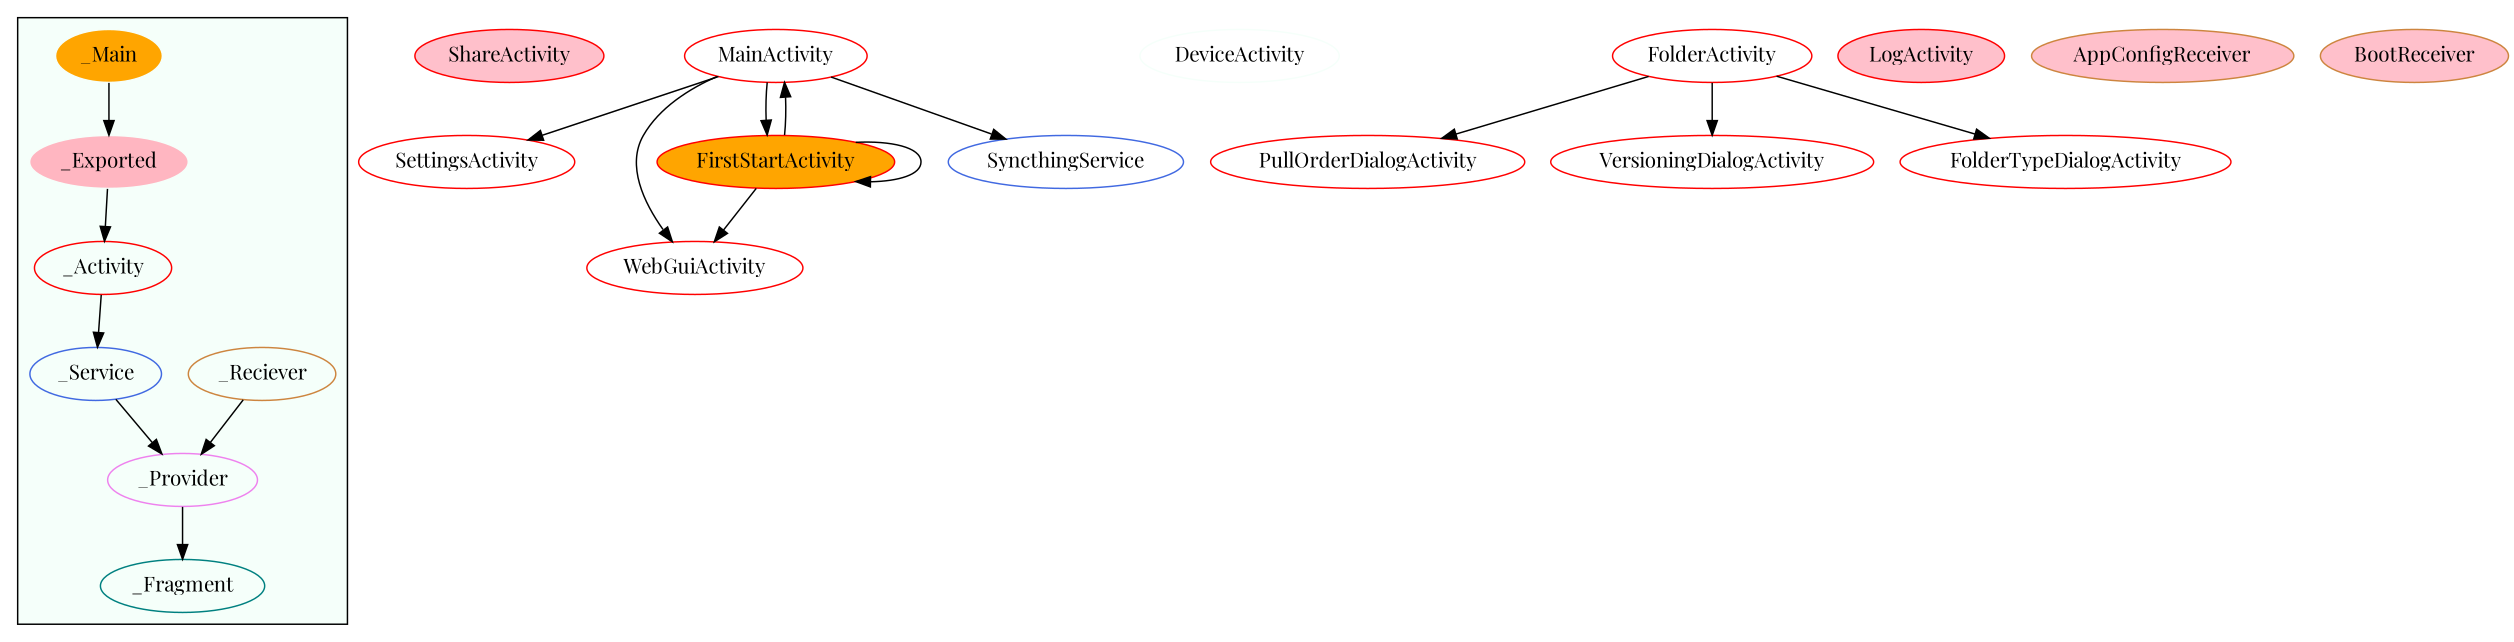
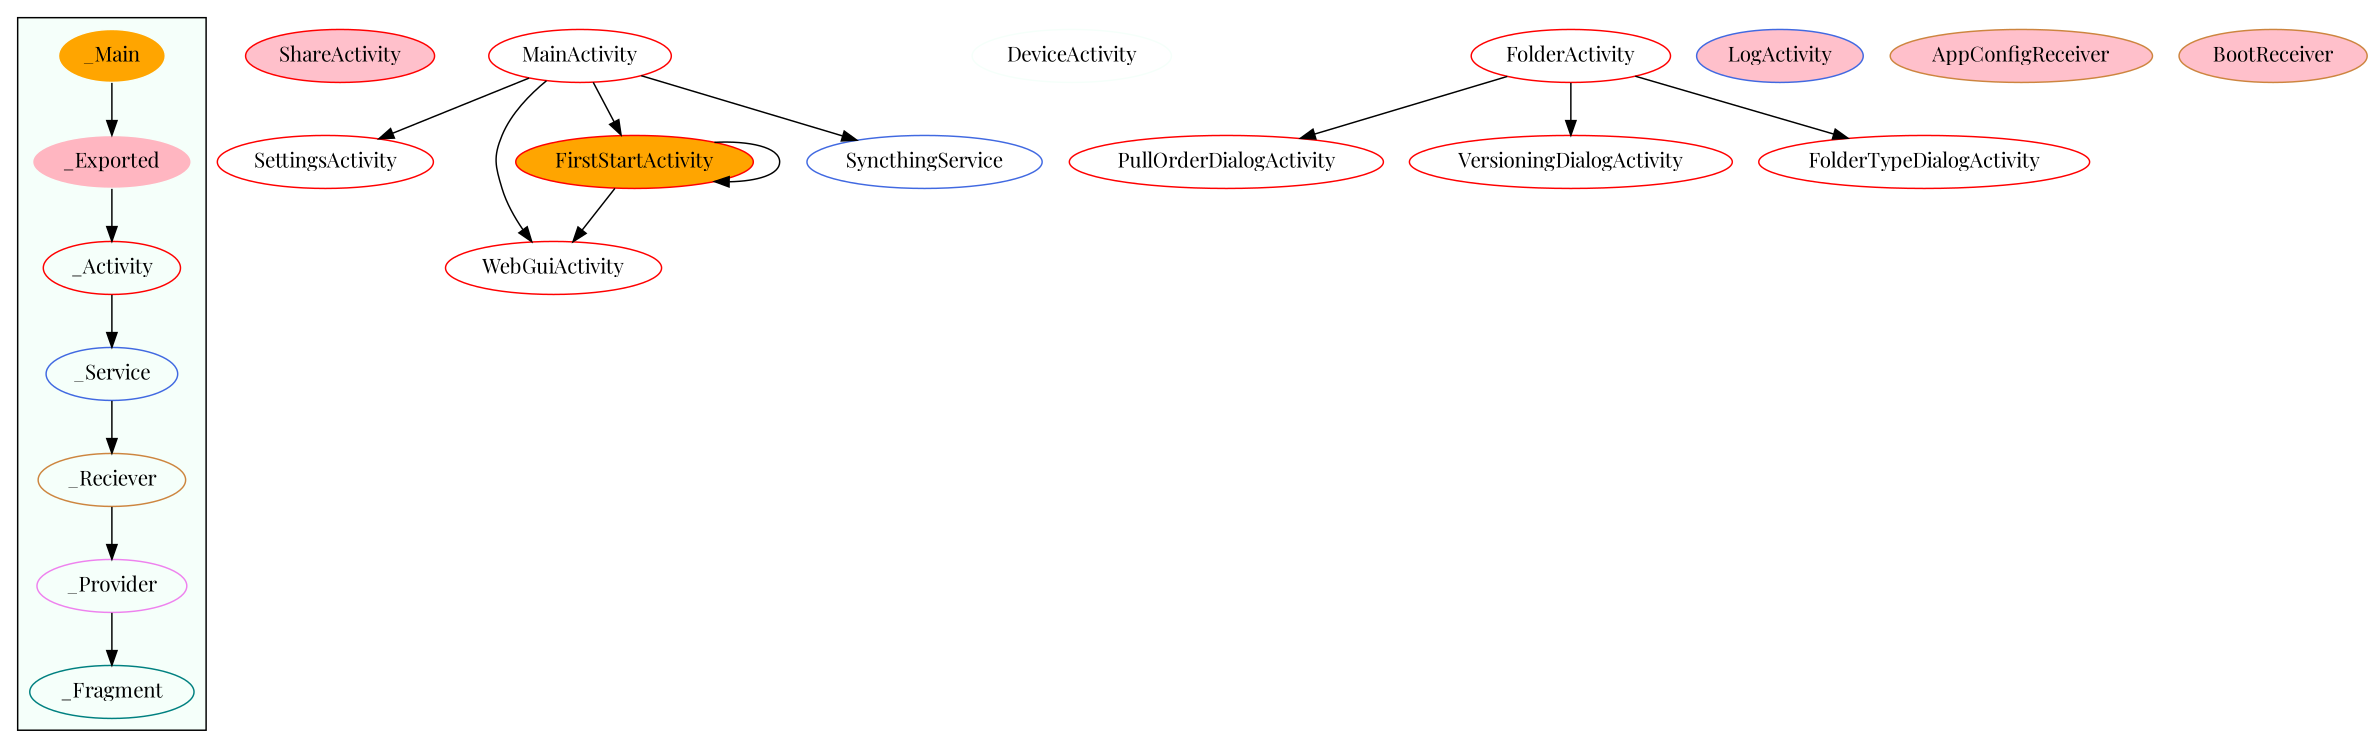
  digraph {
    fontname="Playfair Display"
    node [color=red fontname="Playfair Display"]
    edge [fontname="Playfair Display"]
    _Activity
    _Service [color=royalblue]
    _Reciever [color=peru]
    _Provider [color=violet]
    _Fragment [color=teal]
    _Main [color=mintcream fillcolor=orange style=filled]
    _Exported [color=mintcream fillcolor=lightpink style=filled]
    ShareActivity [fillcolor=pink style=filled]
    MainActivity
    SettingsActivity
    WebGuiActivity
    FirstStartActivity [fillcolor=orange style=filled]
    SyncthingService [color=royalblue]
    DeviceActivity [color=mintcream]
    FolderActivity
    PullOrderDialogActivity
    VersioningDialogActivity
    FolderTypeDialogActivity
-   LogActivity [fillcolor=pink style=filled]
+   LogActivity [color=royalblue fillcolor=pink style=filled]
    AppConfigReceiver [color=peru fillcolor=pink style=filled]
    BootReceiver [color=peru fillcolor=pink style=filled]
    subgraph cluster_1 {
      bgcolor=mintcream
      _Activity
      _Service
      _Reciever
      _Provider
      _Fragment
      _Main
      _Exported
    }
    _Activity -> _Service
-   _Service -> _Provider
+   _Service -> _Reciever
    _Reciever -> _Provider
    _Provider -> _Fragment
    _Main -> _Exported
    _Exported -> _Activity
    MainActivity -> SettingsActivity
    MainActivity -> WebGuiActivity
    MainActivity -> FirstStartActivity
    MainActivity -> SyncthingService
-   FirstStartActivity -> MainActivity
    FirstStartActivity -> WebGuiActivity
    FirstStartActivity -> FirstStartActivity
    FolderActivity -> PullOrderDialogActivity
    FolderActivity -> VersioningDialogActivity
    FolderActivity -> FolderTypeDialogActivity
  }
